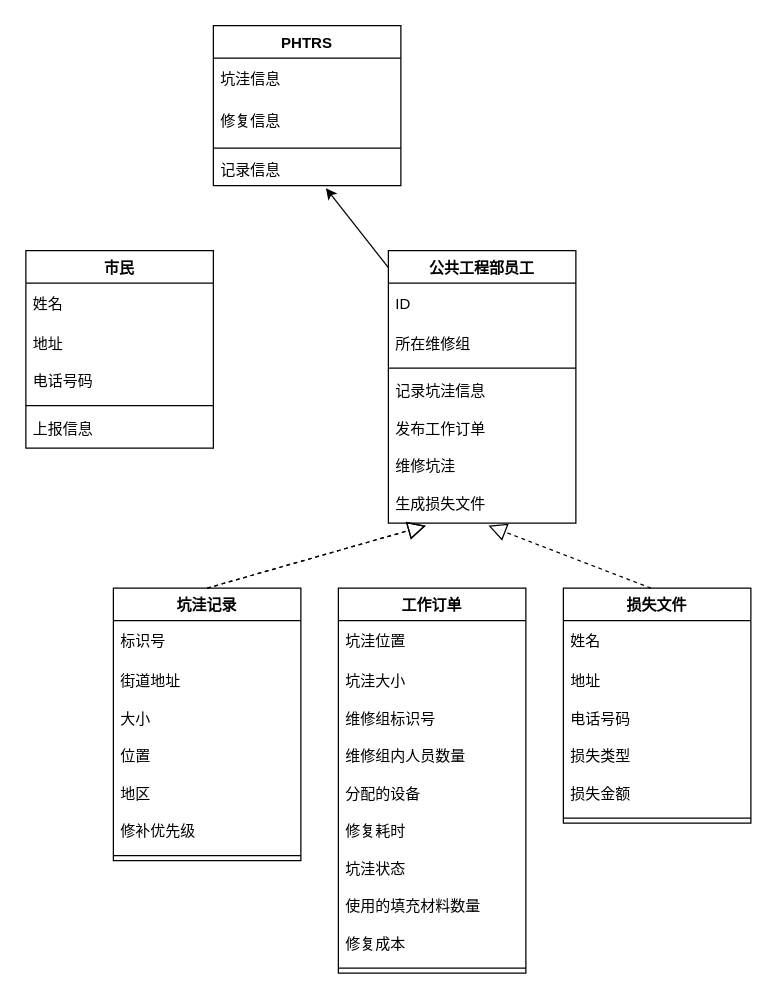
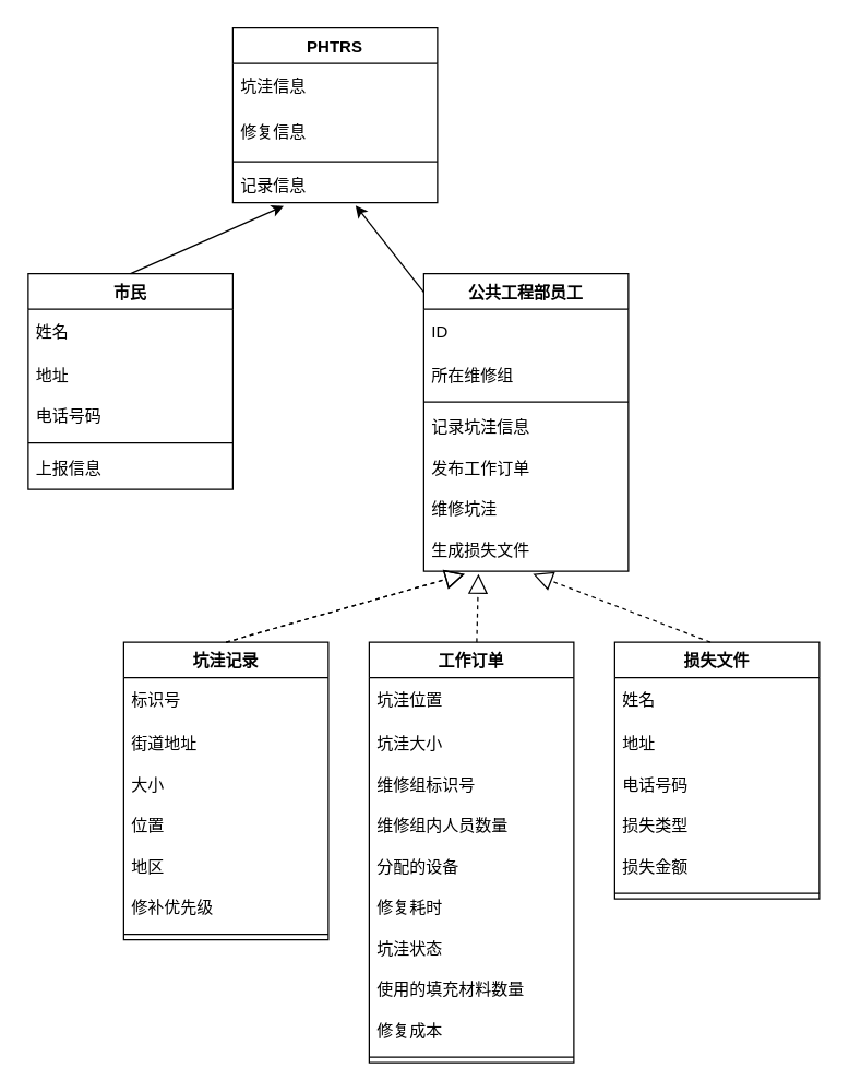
  <mxCell id="0" />
  <mxCell id="1" parent="0" />
  <mxCell id="2" value="PHTRS" style="swimlane;fontStyle=1;align=center;verticalAlign=top;childLayout=stackLayout;horizontal=1;startSize=26;horizontalStack=0;resizeParent=1;resizeParentMax=0;resizeLast=0;collapsible=1;marginBottom=0;whiteSpace=wrap;html=1;" vertex="1" parent="1"><mxGeometry x="170" y="20" width="150" height="128" as="geometry" /></mxCell>
  <mxCell id="3" value="坑洼信息" style="text;strokeColor=none;fillColor=none;align=left;verticalAlign=middle;spacingLeft=4;spacingRight=4;overflow=hidden;rotatable=0;points=[[0,0.5],[1,0.5]];portConstraint=eastwest;whiteSpace=wrap;html=1;" vertex="1" parent="2"><mxGeometry y="26" width="150" height="34" as="geometry" /></mxCell>
  <mxCell id="4" value="修复信息" style="text;strokeColor=none;fillColor=none;align=left;verticalAlign=middle;spacingLeft=4;spacingRight=4;overflow=hidden;rotatable=0;points=[[0,0.5],[1,0.5]];portConstraint=eastwest;whiteSpace=wrap;html=1;" vertex="1" parent="2"><mxGeometry y="60" width="150" height="34" as="geometry" /></mxCell>
  <mxCell id="5" value="" style="line;strokeWidth=1;fillColor=none;align=left;verticalAlign=middle;spacingTop=-1;spacingLeft=3;spacingRight=3;rotatable=0;labelPosition=right;points=[];portConstraint=eastwest;strokeColor=inherit;" vertex="1" parent="2"><mxGeometry y="94" width="150" height="8" as="geometry" /></mxCell>
  <mxCell id="6" value="记录信息" style="text;strokeColor=none;fillColor=none;align=left;verticalAlign=top;spacingLeft=4;spacingRight=4;overflow=hidden;rotatable=0;points=[[0,0.5],[1,0.5]];portConstraint=eastwest;whiteSpace=wrap;html=1;" vertex="1" parent="2"><mxGeometry y="102" width="150" height="26" as="geometry" /></mxCell>
  <mxCell id="7" value="坑洼记录" style="swimlane;fontStyle=1;align=center;verticalAlign=top;childLayout=stackLayout;horizontal=1;startSize=26;horizontalStack=0;resizeParent=1;resizeParentMax=0;resizeLast=0;collapsible=1;marginBottom=0;whiteSpace=wrap;html=1;" vertex="1" parent="1"><mxGeometry x="90" y="470" width="150" height="218" as="geometry" /></mxCell>
  <mxCell id="8" value="标识号" style="text;strokeColor=none;fillColor=none;align=left;verticalAlign=middle;spacingLeft=4;spacingRight=4;overflow=hidden;rotatable=0;points=[[0,0.5],[1,0.5]];portConstraint=eastwest;whiteSpace=wrap;html=1;" vertex="1" parent="7"><mxGeometry y="26" width="150" height="34" as="geometry" /></mxCell>
  <mxCell id="9" value="街道地址" style="text;strokeColor=none;fillColor=none;align=left;verticalAlign=middle;spacingLeft=4;spacingRight=4;overflow=hidden;rotatable=0;points=[[0,0.5],[1,0.5]];portConstraint=eastwest;whiteSpace=wrap;html=1;" vertex="1" parent="7"><mxGeometry y="60" width="150" height="30" as="geometry" /></mxCell>
  <mxCell id="10" value="大小" style="text;strokeColor=none;fillColor=none;align=left;verticalAlign=middle;spacingLeft=4;spacingRight=4;overflow=hidden;rotatable=0;points=[[0,0.5],[1,0.5]];portConstraint=eastwest;whiteSpace=wrap;html=1;" vertex="1" parent="7"><mxGeometry y="90" width="150" height="30" as="geometry" /></mxCell>
  <mxCell id="11" value="位置" style="text;strokeColor=none;fillColor=none;align=left;verticalAlign=middle;spacingLeft=4;spacingRight=4;overflow=hidden;rotatable=0;points=[[0,0.5],[1,0.5]];portConstraint=eastwest;whiteSpace=wrap;html=1;" vertex="1" parent="7"><mxGeometry y="120" width="150" height="30" as="geometry" /></mxCell>
  <mxCell id="12" value="地区" style="text;strokeColor=none;fillColor=none;align=left;verticalAlign=middle;spacingLeft=4;spacingRight=4;overflow=hidden;rotatable=0;points=[[0,0.5],[1,0.5]];portConstraint=eastwest;whiteSpace=wrap;html=1;" vertex="1" parent="7"><mxGeometry y="150" width="150" height="30" as="geometry" /></mxCell>
  <mxCell id="13" value="修补优先级" style="text;strokeColor=none;fillColor=none;align=left;verticalAlign=middle;spacingLeft=4;spacingRight=4;overflow=hidden;rotatable=0;points=[[0,0.5],[1,0.5]];portConstraint=eastwest;whiteSpace=wrap;html=1;" vertex="1" parent="7"><mxGeometry y="180" width="150" height="30" as="geometry" /></mxCell>
  <mxCell id="14" value="" style="line;strokeWidth=1;fillColor=none;align=left;verticalAlign=middle;spacingTop=-1;spacingLeft=3;spacingRight=3;rotatable=0;labelPosition=right;points=[];portConstraint=eastwest;strokeColor=inherit;" vertex="1" parent="7"><mxGeometry y="210" width="150" height="8" as="geometry" /></mxCell>
  <mxCell id="15" value="工作订单" style="swimlane;fontStyle=1;align=center;verticalAlign=top;childLayout=stackLayout;horizontal=1;startSize=26;horizontalStack=0;resizeParent=1;resizeParentMax=0;resizeLast=0;collapsible=1;marginBottom=0;whiteSpace=wrap;html=1;" vertex="1" parent="1"><mxGeometry x="270" y="470" width="150" height="308" as="geometry" /></mxCell>
  <mxCell id="16" value="坑洼位置" style="text;strokeColor=none;fillColor=none;align=left;verticalAlign=middle;spacingLeft=4;spacingRight=4;overflow=hidden;rotatable=0;points=[[0,0.5],[1,0.5]];portConstraint=eastwest;whiteSpace=wrap;html=1;" vertex="1" parent="15"><mxGeometry y="26" width="150" height="34" as="geometry" /></mxCell>
  <mxCell id="17" value="坑洼大小" style="text;strokeColor=none;fillColor=none;align=left;verticalAlign=middle;spacingLeft=4;spacingRight=4;overflow=hidden;rotatable=0;points=[[0,0.5],[1,0.5]];portConstraint=eastwest;whiteSpace=wrap;html=1;" vertex="1" parent="15"><mxGeometry y="60" width="150" height="30" as="geometry" /></mxCell>
  <mxCell id="18" value="维修组标识号" style="text;strokeColor=none;fillColor=none;align=left;verticalAlign=middle;spacingLeft=4;spacingRight=4;overflow=hidden;rotatable=0;points=[[0,0.5],[1,0.5]];portConstraint=eastwest;whiteSpace=wrap;html=1;" vertex="1" parent="15"><mxGeometry y="90" width="150" height="30" as="geometry" /></mxCell>
  <mxCell id="19" value="维修组内人员数量" style="text;strokeColor=none;fillColor=none;align=left;verticalAlign=middle;spacingLeft=4;spacingRight=4;overflow=hidden;rotatable=0;points=[[0,0.5],[1,0.5]];portConstraint=eastwest;whiteSpace=wrap;html=1;" vertex="1" parent="15"><mxGeometry y="120" width="150" height="30" as="geometry" /></mxCell>
  <mxCell id="20" value="分配的设备" style="text;strokeColor=none;fillColor=none;align=left;verticalAlign=middle;spacingLeft=4;spacingRight=4;overflow=hidden;rotatable=0;points=[[0,0.5],[1,0.5]];portConstraint=eastwest;whiteSpace=wrap;html=1;" vertex="1" parent="15"><mxGeometry y="150" width="150" height="30" as="geometry" /></mxCell>
  <mxCell id="21" value="修复&lt;span style=&quot;color: rgba(0, 0, 0, 0); font-family: monospace; font-size: 0px; text-wrap: nowrap;&quot;&gt;%3CmxGraphModel%3E%3Croot%3E%3CmxCell%20id%3D%220%22%2F%3E%3CmxCell%20id%3D%221%22%20parent%3D%220%22%2F%3E%3CmxCell%20id%3D%222%22%20value%3D%22%E5%9D%91%E6%B4%BC%E8%AE%B0%E5%BD%95%22%20style%3D%22swimlane%3BfontStyle%3D1%3Balign%3Dcenter%3BverticalAlign%3Dtop%3BchildLayout%3DstackLayout%3Bhorizontal%3D1%3BstartSize%3D26%3BhorizontalStack%3D0%3BresizeParent%3D1%3BresizeParentMax%3D0%3BresizeLast%3D0%3Bcollapsible%3D1%3BmarginBottom%3D0%3BwhiteSpace%3Dwrap%3Bhtml%3D1%3B%22%20vertex%3D%221%22%20parent%3D%221%22%3E%3CmxGeometry%20x%3D%22120%22%20y%3D%22540%22%20width%3D%22150%22%20height%3D%22218%22%20as%3D%22geometry%22%2F%3E%3C%2FmxCell%3E%3CmxCell%20id%3D%223%22%20value%3D%22%E6%A0%87%E8%AF%86%E5%8F%B7%22%20style%3D%22text%3BstrokeColor%3Dnone%3BfillColor%3Dnone%3Balign%3Dleft%3BverticalAlign%3Dmiddle%3BspacingLeft%3D4%3BspacingRight%3D4%3Boverflow%3Dhidden%3Brotatable%3D0%3Bpoints%3D%5B%5B0%2C0.5%5D%2C%5B1%2C0.5%5D%5D%3BportConstraint%3Deastwest%3BwhiteSpace%3Dwrap%3Bhtml%3D1%3B%22%20vertex%3D%221%22%20parent%3D%222%22%3E%3CmxGeometry%20y%3D%2226%22%20width%3D%22150%22%20height%3D%2234%22%20as%3D%22geometry%22%2F%3E%3C%2FmxCell%3E%3CmxCell%20id%3D%224%22%20value%3D%22%E8%A1%97%E9%81%93%E5%9C%B0%E5%9D%80%22%20style%3D%22text%3BstrokeColor%3Dnone%3BfillColor%3Dnone%3Balign%3Dleft%3BverticalAlign%3Dmiddle%3BspacingLeft%3D4%3BspacingRight%3D4%3Boverflow%3Dhidden%3Brotatable%3D0%3Bpoints%3D%5B%5B0%2C0.5%5D%2C%5B1%2C0.5%5D%5D%3BportConstraint%3Deastwest%3BwhiteSpace%3Dwrap%3Bhtml%3D1%3B%22%20vertex%3D%221%22%20parent%3D%222%22%3E%3CmxGeometry%20y%3D%2260%22%20width%3D%22150%22%20height%3D%2230%22%20as%3D%22geometry%22%2F%3E%3C%2FmxCell%3E%3CmxCell%20id%3D%225%22%20value%3D%22%E5%A4%A7%E5%B0%8F%22%20style%3D%22text%3BstrokeColor%3Dnone%3BfillColor%3Dnone%3Balign%3Dleft%3BverticalAlign%3Dmiddle%3BspacingLeft%3D4%3BspacingRight%3D4%3Boverflow%3Dhidden%3Brotatable%3D0%3Bpoints%3D%5B%5B0%2C0.5%5D%2C%5B1%2C0.5%5D%5D%3BportConstraint%3Deastwest%3BwhiteSpace%3Dwrap%3Bhtml%3D1%3B%22%20vertex%3D%221%22%20parent%3D%222%22%3E%3CmxGeometry%20y%3D%2290%22%20width%3D%22150%22%20height%3D%2230%22%20as%3D%22geometry%22%2F%3E%3C%2FmxCell%3E%3CmxCell%20id%3D%226%22%20value%3D%22%E4%BD%8D%E7%BD%AE%22%20style%3D%22text%3BstrokeColor%3Dnone%3BfillColor%3Dnone%3Balign%3Dleft%3BverticalAlign%3Dmiddle%3BspacingLeft%3D4%3BspacingRight%3D4%3Boverflow%3Dhidden%3Brotatable%3D0%3Bpoints%3D%5B%5B0%2C0.5%5D%2C%5B1%2C0.5%5D%5D%3BportConstraint%3Deastwest%3BwhiteSpace%3Dwrap%3Bhtml%3D1%3B%22%20vertex%3D%221%22%20parent%3D%222%22%3E%3CmxGeometry%20y%3D%22120%22%20width%3D%22150%22%20height%3D%2230%22%20as%3D%22geometry%22%2F%3E%3C%2FmxCell%3E%3CmxCell%20id%3D%227%22%20value%3D%22%E5%9C%B0%E5%8C%BA%22%20style%3D%22text%3BstrokeColor%3Dnone%3BfillColor%3Dnone%3Balign%3Dleft%3BverticalAlign%3Dmiddle%3BspacingLeft%3D4%3BspacingRight%3D4%3Boverflow%3Dhidden%3Brotatable%3D0%3Bpoints%3D%5B%5B0%2C0.5%5D%2C%5B1%2C0.5%5D%5D%3BportConstraint%3Deastwest%3BwhiteSpace%3Dwrap%3Bhtml%3D1%3B%22%20vertex%3D%221%22%20parent%3D%222%22%3E%3CmxGeometry%20y%3D%22150%22%20width%3D%22150%22%20height%3D%2230%22%20as%3D%22geometry%22%2F%3E%3C%2FmxCell%3E%3CmxCell%20id%3D%228%22%20value%3D%22%E4%BF%AE%E8%A1%A5%E4%BC%98%E5%85%88%E7%BA%A7%22%20style%3D%22text%3BstrokeColor%3Dnone%3BfillColor%3Dnone%3Balign%3Dleft%3BverticalAlign%3Dmiddle%3BspacingLeft%3D4%3BspacingRight%3D4%3Boverflow%3Dhidden%3Brotatable%3D0%3Bpoints%3D%5B%5B0%2C0.5%5D%2C%5B1%2C0.5%5D%5D%3BportConstraint%3Deastwest%3BwhiteSpace%3Dwrap%3Bhtml%3D1%3B%22%20vertex%3D%221%22%20parent%3D%222%22%3E%3CmxGeometry%20y%3D%22180%22%20width%3D%22150%22%20height%3D%2230%22%20as%3D%22geometry%22%2F%3E%3C%2FmxCell%3E%3CmxCell%20id%3D%229%22%20value%3D%22%22%20style%3D%22line%3BstrokeWidth%3D1%3BfillColor%3Dnone%3Balign%3Dleft%3BverticalAlign%3Dmiddle%3BspacingTop%3D-1%3BspacingLeft%3D3%3BspacingRight%3D3%3Brotatable%3D0%3BlabelPosition%3Dright%3Bpoints%3D%5B%5D%3BportConstraint%3Deastwest%3BstrokeColor%3Dinherit%3B%22%20vertex%3D%221%22%20parent%3D%222%22%3E%3CmxGeometry%20y%3D%22210%22%20width%3D%22150%22%20height%3D%228%22%20as%3D%22geometry%22%2F%3E%3C%2FmxCell%3E%3C%2Froot%3E%3C%2FmxGraphModel%3E&lt;/span&gt;耗时" style="text;strokeColor=none;fillColor=none;align=left;verticalAlign=middle;spacingLeft=4;spacingRight=4;overflow=hidden;rotatable=0;points=[[0,0.5],[1,0.5]];portConstraint=eastwest;whiteSpace=wrap;html=1;" vertex="1" parent="15"><mxGeometry y="180" width="150" height="30" as="geometry" /></mxCell>
  <mxCell id="22" value="坑洼状态" style="text;strokeColor=none;fillColor=none;align=left;verticalAlign=middle;spacingLeft=4;spacingRight=4;overflow=hidden;rotatable=0;points=[[0,0.5],[1,0.5]];portConstraint=eastwest;whiteSpace=wrap;html=1;" vertex="1" parent="15"><mxGeometry y="210" width="150" height="30" as="geometry" /></mxCell>
  <mxCell id="23" value="使用的填充材料数量" style="text;strokeColor=none;fillColor=none;align=left;verticalAlign=middle;spacingLeft=4;spacingRight=4;overflow=hidden;rotatable=0;points=[[0,0.5],[1,0.5]];portConstraint=eastwest;whiteSpace=wrap;html=1;" vertex="1" parent="15"><mxGeometry y="240" width="150" height="30" as="geometry" /></mxCell>
  <mxCell id="24" value="修复成本" style="text;strokeColor=none;fillColor=none;align=left;verticalAlign=middle;spacingLeft=4;spacingRight=4;overflow=hidden;rotatable=0;points=[[0,0.5],[1,0.5]];portConstraint=eastwest;whiteSpace=wrap;html=1;" vertex="1" parent="15"><mxGeometry y="270" width="150" height="30" as="geometry" /></mxCell>
  <mxCell id="25" value="" style="line;strokeWidth=1;fillColor=none;align=left;verticalAlign=middle;spacingTop=-1;spacingLeft=3;spacingRight=3;rotatable=0;labelPosition=right;points=[];portConstraint=eastwest;strokeColor=inherit;" vertex="1" parent="15"><mxGeometry y="300" width="150" height="8" as="geometry" /></mxCell>
  <mxCell id="26" value="损失文件" style="swimlane;fontStyle=1;align=center;verticalAlign=top;childLayout=stackLayout;horizontal=1;startSize=26;horizontalStack=0;resizeParent=1;resizeParentMax=0;resizeLast=0;collapsible=1;marginBottom=0;whiteSpace=wrap;html=1;" vertex="1" parent="1"><mxGeometry x="450" y="470" width="150" height="188" as="geometry" /></mxCell>
  <mxCell id="27" value="姓名" style="text;strokeColor=none;fillColor=none;align=left;verticalAlign=middle;spacingLeft=4;spacingRight=4;overflow=hidden;rotatable=0;points=[[0,0.5],[1,0.5]];portConstraint=eastwest;whiteSpace=wrap;html=1;" vertex="1" parent="26"><mxGeometry y="26" width="150" height="34" as="geometry" /></mxCell>
  <mxCell id="28" value="地址" style="text;strokeColor=none;fillColor=none;align=left;verticalAlign=middle;spacingLeft=4;spacingRight=4;overflow=hidden;rotatable=0;points=[[0,0.5],[1,0.5]];portConstraint=eastwest;whiteSpace=wrap;html=1;" vertex="1" parent="26"><mxGeometry y="60" width="150" height="30" as="geometry" /></mxCell>
  <mxCell id="29" value="电话号码" style="text;strokeColor=none;fillColor=none;align=left;verticalAlign=middle;spacingLeft=4;spacingRight=4;overflow=hidden;rotatable=0;points=[[0,0.5],[1,0.5]];portConstraint=eastwest;whiteSpace=wrap;html=1;" vertex="1" parent="26"><mxGeometry y="90" width="150" height="30" as="geometry" /></mxCell>
  <mxCell id="30" value="损失类型" style="text;strokeColor=none;fillColor=none;align=left;verticalAlign=middle;spacingLeft=4;spacingRight=4;overflow=hidden;rotatable=0;points=[[0,0.5],[1,0.5]];portConstraint=eastwest;whiteSpace=wrap;html=1;" vertex="1" parent="26"><mxGeometry y="120" width="150" height="30" as="geometry" /></mxCell>
  <mxCell id="31" value="损失金额" style="text;strokeColor=none;fillColor=none;align=left;verticalAlign=middle;spacingLeft=4;spacingRight=4;overflow=hidden;rotatable=0;points=[[0,0.5],[1,0.5]];portConstraint=eastwest;whiteSpace=wrap;html=1;" vertex="1" parent="26"><mxGeometry y="150" width="150" height="30" as="geometry" /></mxCell>
  <mxCell id="32" value="" style="line;strokeWidth=1;fillColor=none;align=left;verticalAlign=middle;spacingTop=-1;spacingLeft=3;spacingRight=3;rotatable=0;labelPosition=right;points=[];portConstraint=eastwest;strokeColor=inherit;" vertex="1" parent="26"><mxGeometry y="180" width="150" height="8" as="geometry" /></mxCell>
  <mxCell id="33" value="市民" style="swimlane;fontStyle=1;align=center;verticalAlign=top;childLayout=stackLayout;horizontal=1;startSize=26;horizontalStack=0;resizeParent=1;resizeParentMax=0;resizeLast=0;collapsible=1;marginBottom=0;whiteSpace=wrap;html=1;" vertex="1" parent="1"><mxGeometry x="20" y="200" width="150" height="158" as="geometry" /></mxCell>
  <mxCell id="34" value="姓名" style="text;strokeColor=none;fillColor=none;align=left;verticalAlign=middle;spacingLeft=4;spacingRight=4;overflow=hidden;rotatable=0;points=[[0,0.5],[1,0.5]];portConstraint=eastwest;whiteSpace=wrap;html=1;" vertex="1" parent="33"><mxGeometry y="26" width="150" height="34" as="geometry" /></mxCell>
  <mxCell id="35" value="地址" style="text;strokeColor=none;fillColor=none;align=left;verticalAlign=middle;spacingLeft=4;spacingRight=4;overflow=hidden;rotatable=0;points=[[0,0.5],[1,0.5]];portConstraint=eastwest;whiteSpace=wrap;html=1;" vertex="1" parent="33"><mxGeometry y="60" width="150" height="30" as="geometry" /></mxCell>
  <mxCell id="36" value="电话号码" style="text;strokeColor=none;fillColor=none;align=left;verticalAlign=middle;spacingLeft=4;spacingRight=4;overflow=hidden;rotatable=0;points=[[0,0.5],[1,0.5]];portConstraint=eastwest;whiteSpace=wrap;html=1;" vertex="1" parent="33"><mxGeometry y="90" width="150" height="30" as="geometry" /></mxCell>
  <mxCell id="37" value="" style="line;strokeWidth=1;fillColor=none;align=left;verticalAlign=middle;spacingTop=-1;spacingLeft=3;spacingRight=3;rotatable=0;labelPosition=right;points=[];portConstraint=eastwest;strokeColor=inherit;" vertex="1" parent="33"><mxGeometry y="120" width="150" height="8" as="geometry" /></mxCell>
  <mxCell id="38" value="上报信息" style="text;strokeColor=none;fillColor=none;align=left;verticalAlign=middle;spacingLeft=4;spacingRight=4;overflow=hidden;rotatable=0;points=[[0,0.5],[1,0.5]];portConstraint=eastwest;whiteSpace=wrap;html=1;" vertex="1" parent="33"><mxGeometry y="128" width="150" height="30" as="geometry" /></mxCell>
  <mxCell id="39" style="rounded=0;orthogonalLoop=1;jettySize=auto;html=1;" edge="1" parent="1" source="40"><mxGeometry relative="1" as="geometry"><mxPoint x="260" y="150" as="targetPoint" /></mxGeometry></mxCell>
  <mxCell id="40" value="公共工程部员工" style="swimlane;fontStyle=1;align=center;verticalAlign=top;childLayout=stackLayout;horizontal=1;startSize=26;horizontalStack=0;resizeParent=1;resizeParentMax=0;resizeLast=0;collapsible=1;marginBottom=0;whiteSpace=wrap;html=1;" vertex="1" parent="1"><mxGeometry x="310" y="200" width="150" height="218" as="geometry" /></mxCell>
  <mxCell id="41" value="ID" style="text;strokeColor=none;fillColor=none;align=left;verticalAlign=middle;spacingLeft=4;spacingRight=4;overflow=hidden;rotatable=0;points=[[0,0.5],[1,0.5]];portConstraint=eastwest;whiteSpace=wrap;html=1;" vertex="1" parent="40"><mxGeometry y="26" width="150" height="34" as="geometry" /></mxCell>
  <mxCell id="42" value="所在维修组" style="text;strokeColor=none;fillColor=none;align=left;verticalAlign=middle;spacingLeft=4;spacingRight=4;overflow=hidden;rotatable=0;points=[[0,0.5],[1,0.5]];portConstraint=eastwest;whiteSpace=wrap;html=1;" vertex="1" parent="40"><mxGeometry y="60" width="150" height="30" as="geometry" /></mxCell>
  <mxCell id="43" value="" style="line;strokeWidth=1;fillColor=none;align=left;verticalAlign=middle;spacingTop=-1;spacingLeft=3;spacingRight=3;rotatable=0;labelPosition=right;points=[];portConstraint=eastwest;strokeColor=inherit;" vertex="1" parent="40"><mxGeometry y="90" width="150" height="8" as="geometry" /></mxCell>
  <mxCell id="44" value="记录坑洼信息" style="text;strokeColor=none;fillColor=none;align=left;verticalAlign=middle;spacingLeft=4;spacingRight=4;overflow=hidden;rotatable=0;points=[[0,0.5],[1,0.5]];portConstraint=eastwest;whiteSpace=wrap;html=1;" vertex="1" parent="40"><mxGeometry y="98" width="150" height="30" as="geometry" /></mxCell>
  <mxCell id="45" value="发布工作订单" style="text;strokeColor=none;fillColor=none;align=left;verticalAlign=middle;spacingLeft=4;spacingRight=4;overflow=hidden;rotatable=0;points=[[0,0.5],[1,0.5]];portConstraint=eastwest;whiteSpace=wrap;html=1;" vertex="1" parent="40"><mxGeometry y="128" width="150" height="30" as="geometry" /></mxCell>
  <mxCell id="46" value="维修坑洼" style="text;strokeColor=none;fillColor=none;align=left;verticalAlign=middle;spacingLeft=4;spacingRight=4;overflow=hidden;rotatable=0;points=[[0,0.5],[1,0.5]];portConstraint=eastwest;whiteSpace=wrap;html=1;" vertex="1" parent="40"><mxGeometry y="158" width="150" height="30" as="geometry" /></mxCell>
  <mxCell id="47" value="生成损失文件" style="text;strokeColor=none;fillColor=none;align=left;verticalAlign=middle;spacingLeft=4;spacingRight=4;overflow=hidden;rotatable=0;points=[[0,0.5],[1,0.5]];portConstraint=eastwest;whiteSpace=wrap;html=1;" vertex="1" parent="40"><mxGeometry y="188" width="150" height="30" as="geometry" /></mxCell>
+ <mxCell id="48" style="rounded=0;orthogonalLoop=1;jettySize=auto;html=1;exitX=0.5;exitY=0;exitDx=0;exitDy=0;entryX=0.249;entryY=1.093;entryDx=0;entryDy=0;entryPerimeter=0;" edge="1" parent="1" source="33" target="6"><mxGeometry relative="1" as="geometry" /></mxCell>
  <mxCell id="49" value="" style="endArrow=block;dashed=1;endFill=0;endSize=12;html=1;rounded=0;exitX=0.5;exitY=0;exitDx=0;exitDy=0;" edge="1" parent="1" source="7"><mxGeometry width="160" relative="1" as="geometry"><mxPoint x="154" y="440" as="sourcePoint" /><mxPoint x="340" y="420" as="targetPoint" /></mxGeometry></mxCell>
  <mxCell id="50" value="" style="endArrow=block;dashed=1;endFill=0;endSize=12;html=1;rounded=0;exitX=0.5;exitY=0;exitDx=0;exitDy=0;" edge="1" parent="1"><mxGeometry width="160" relative="1" as="geometry"><mxPoint x="165" y="470" as="sourcePoint" /><mxPoint x="340" y="420" as="targetPoint" /></mxGeometry></mxCell>
+ <mxCell id="51" value="" style="endArrow=block;dashed=1;endFill=0;endSize=12;html=1;rounded=0;entryX=0.267;entryY=1.067;entryDx=0;entryDy=0;entryPerimeter=0;" edge="1" parent="1" source="15" target="47"><mxGeometry width="160" relative="1" as="geometry"><mxPoint x="175" y="480" as="sourcePoint" /><mxPoint x="350" y="430" as="targetPoint" /></mxGeometry></mxCell>
  <mxCell id="52" value="" style="endArrow=block;dashed=1;endFill=0;endSize=12;html=1;rounded=0;exitX=0.467;exitY=0;exitDx=0;exitDy=0;exitPerimeter=0;" edge="1" parent="1" source="26"><mxGeometry width="160" relative="1" as="geometry"><mxPoint x="185" y="490" as="sourcePoint" /><mxPoint x="390" y="420" as="targetPoint" /></mxGeometry></mxCell>
